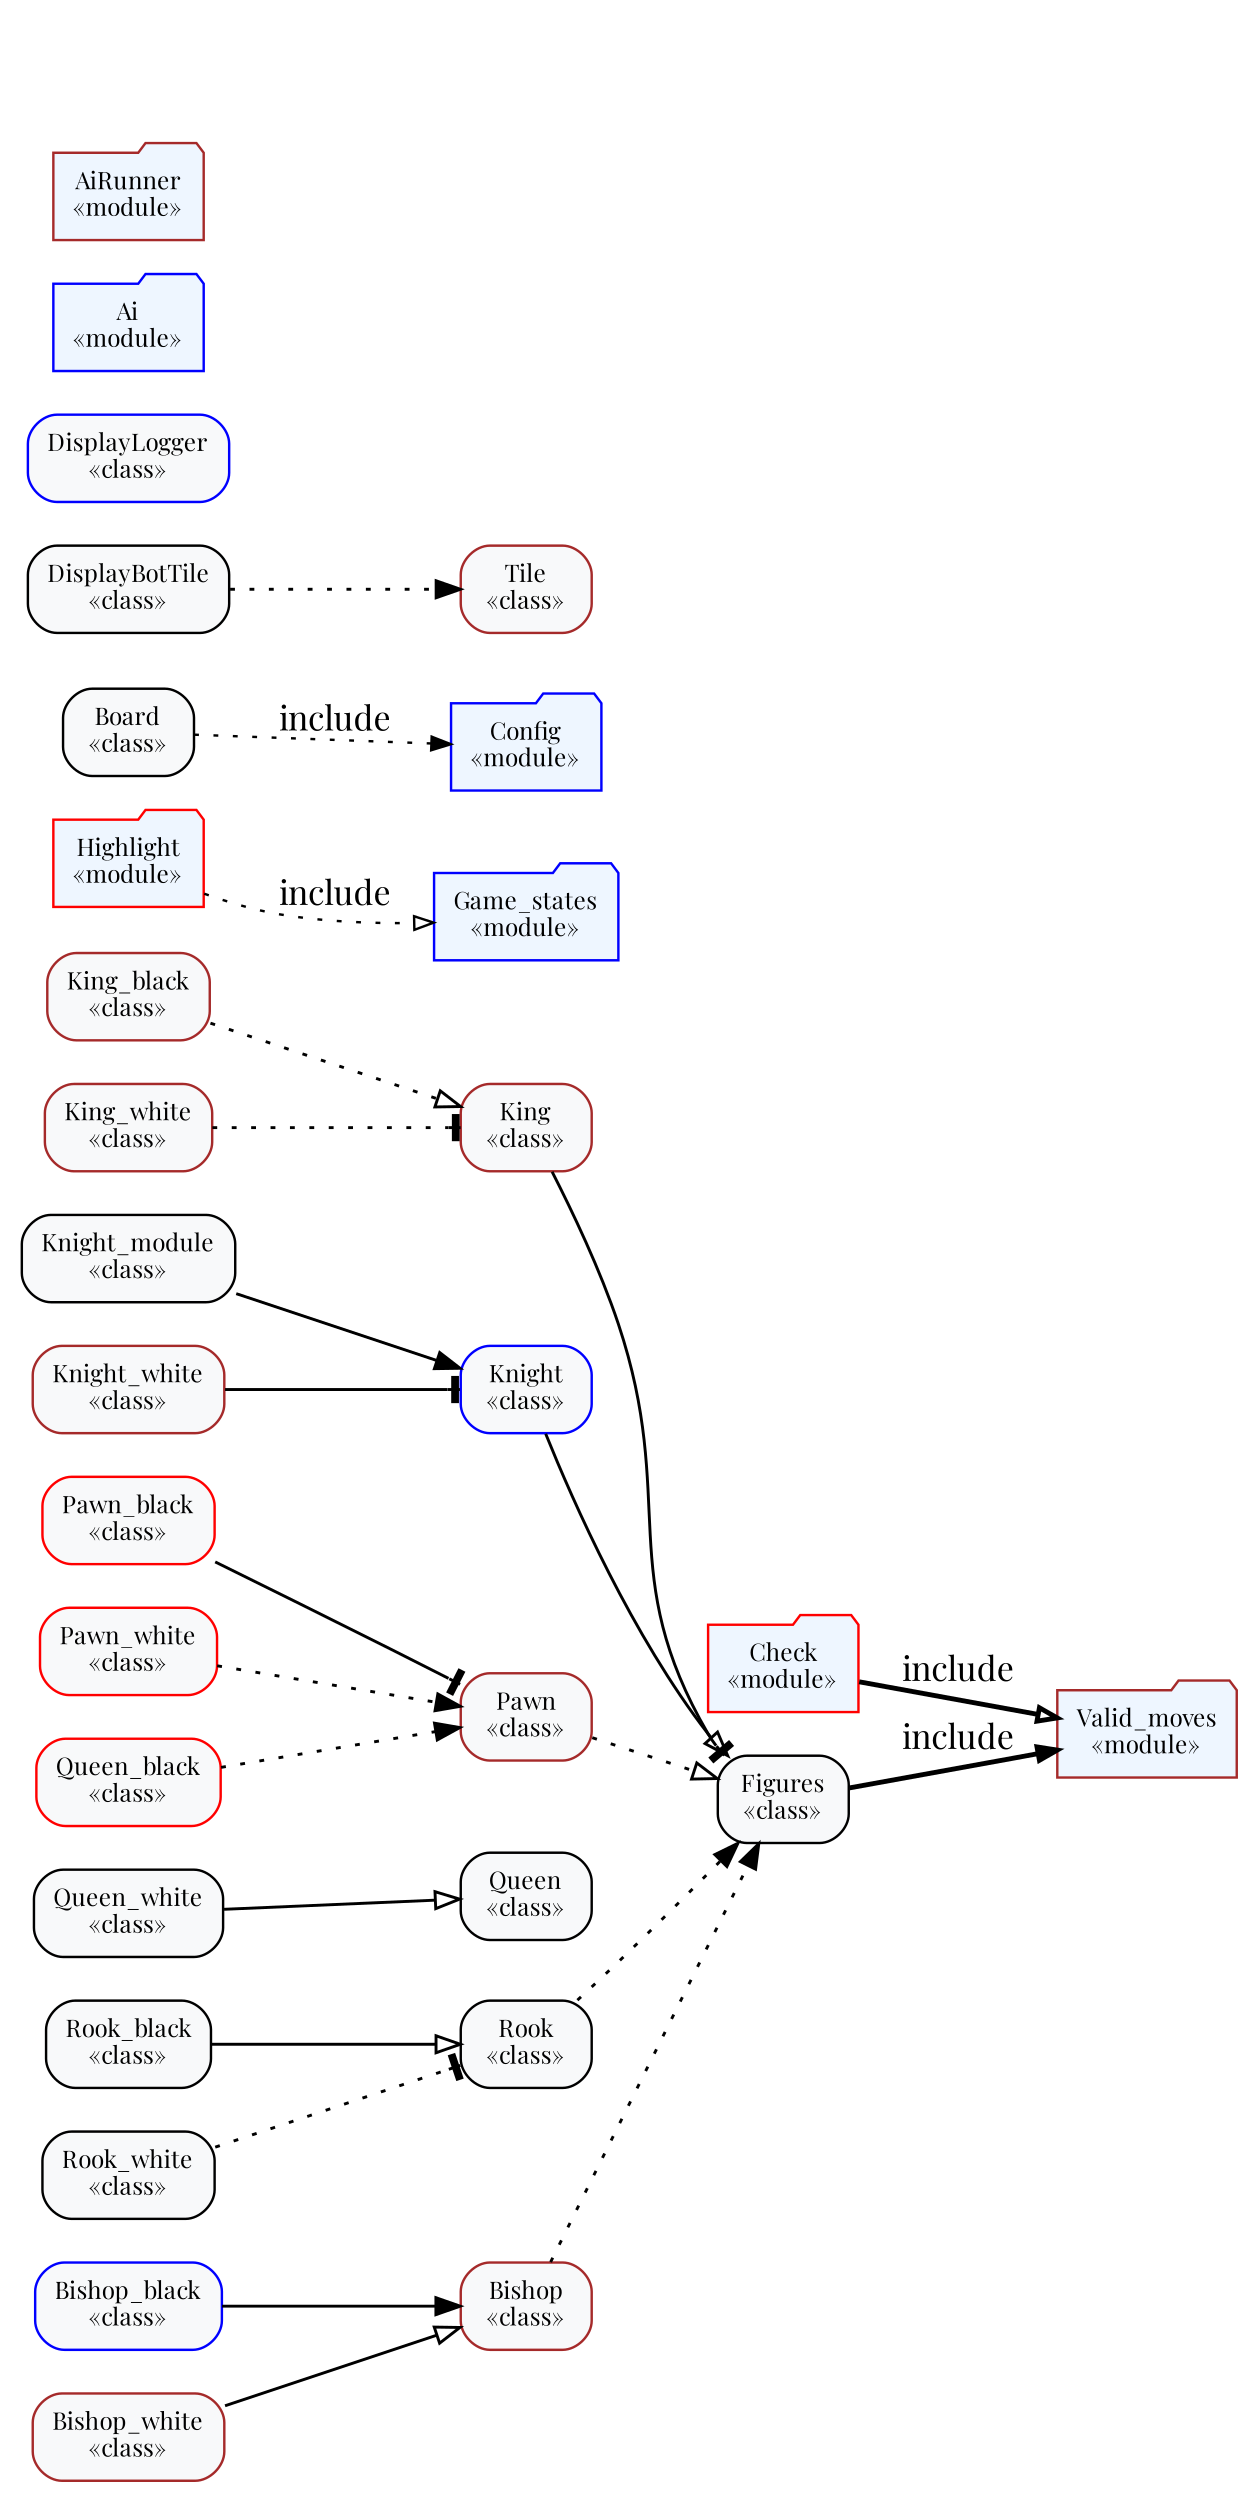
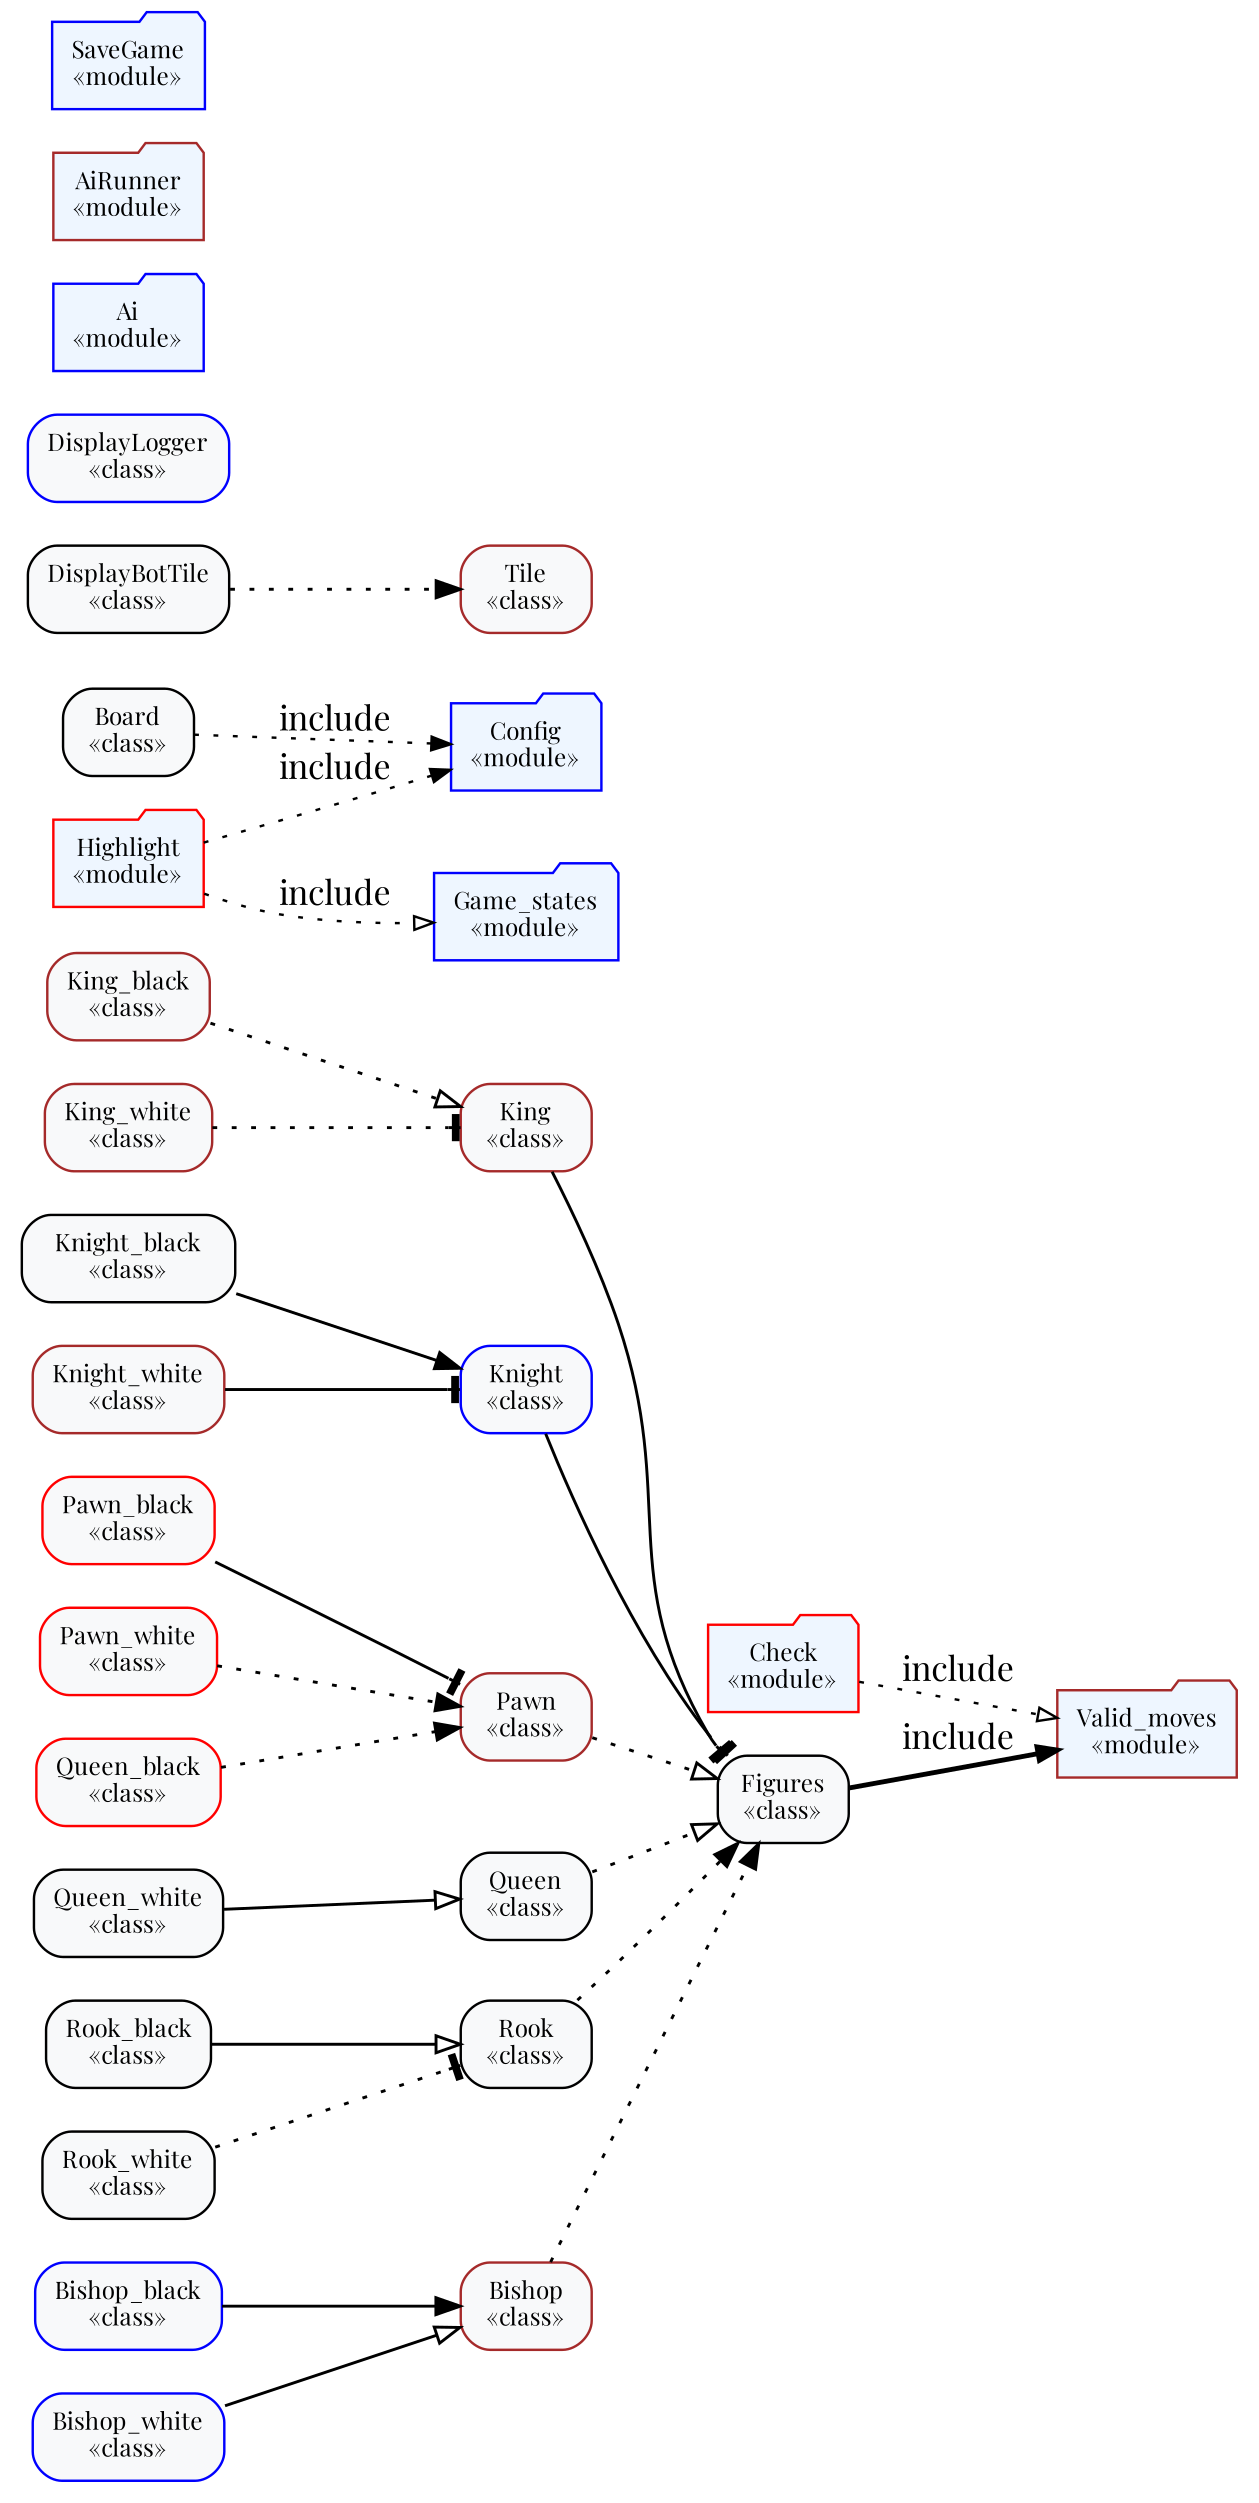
  digraph {
    fontname="Playfair Display"
    rankdir=LR
    splines=true
    node [color=brown fillcolor="#f8f9fa" fontname="Playfair Display" fontsize=10 shape=box style="rounded,filled"]
    edge [arrowhead=normal arrowsize=1.0 fontname="Playfair Display" penwidth=1.2 style=dotted]
    n1 [label="Bishop\n«class»"]
    n2 [color=black label="Figures\n«class»"]
    n3 [fillcolor="#eef6ff" label="Valid_moves\n«module»" shape=folder]
    n4 [color=blue label="Bishop_black\n«class»"]
-   n5 [label="Bishop_white\n«class»"]
+   n5 [color=blue label="Bishop_white\n«class»"]
    n6 [color=black label="Board\n«class»"]
    n7 [color=blue fillcolor="#eef6ff" label="Config\n«module»" shape=folder]
    n8 [color=black label="DisplayBotTile\n«class»"]
    n9 [label="Tile\n«class»"]
    n10 [color=blue label="DisplayLogger\n«class»"]
    n11 [label="King\n«class»"]
    n12 [label="King_black\n«class»"]
    n13 [label="King_white\n«class»"]
    n14 [color=blue label="Knight\n«class»"]
-   n15 [color=black label="Knight_module\n«class»"]
+   n15 [color=black label="Knight_black\n«class»"]
    n16 [label="Knight_white\n«class»"]
    n17 [label="Pawn\n«class»"]
    n18 [color=red label="Pawn_black\n«class»"]
    n19 [color=red label="Pawn_white\n«class»"]
    n20 [color=black label="Queen\n«class»"]
    n21 [color=red label="Queen_black\n«class»"]
    n22 [color=black label="Queen_white\n«class»"]
    n23 [color=black label="Rook\n«class»"]
    n24 [color=black label="Rook_black\n«class»"]
    n25 [color=black label="Rook_white\n«class»"]
    n26 [color=blue fillcolor="#eef6ff" label="Ai\n«module»" shape=folder]
    n27 [fillcolor="#eef6ff" label="AiRunner\n«module»" shape=folder]
    n28 [color=red fillcolor="#eef6ff" label="Check\n«module»" shape=folder]
    n29 [color=blue fillcolor="#eef6ff" label="Game_states\n«module»" shape=folder]
    n30 [color=red fillcolor="#eef6ff" label="Highlight\n«module»" shape=folder]
+   n31 [color=blue fillcolor="#eef6ff" label="SaveGame\n«module»" shape=folder]
    n1 -> n2
    n2 -> n3 [arrowsize=0.8 label=include style=bold penwidth=""]
    n4 -> n1 [style=bold]
    n5 -> n1 [arrowhead=onormal style=bold]
    n6 -> n7 [arrowsize=0.8 label=include penwidth=""]
    n8 -> n9
    n11 -> n2 [arrowhead=tee style=bold]
    n12 -> n11 [arrowhead=onormal]
    n13 -> n11 [arrowhead=tee]
-   n14 -> n2 [arrowhead=onormal style=bold]
+   n14 -> n2 [arrowhead=tee style=bold]
    n15 -> n14 [style=bold]
    n16 -> n14 [arrowhead=tee style=bold]
    n17 -> n2 [arrowhead=onormal]
    n18 -> n17 [arrowhead=tee style=bold]
    n19 -> n17
+   n20 -> n2 [arrowhead=onormal]
    n21 -> n17
    n22 -> n20 [arrowhead=onormal style=bold]
    n23 -> n2
    n24 -> n23 [arrowhead=onormal style=bold]
    n25 -> n23 [arrowhead=tee]
-   n28 -> n3 [arrowhead=onormal arrowsize=0.8 label=include style=bold penwidth=""]
+   n28 -> n3 [arrowhead=onormal arrowsize=0.8 label=include penwidth=""]
+   n30 -> n7 [arrowsize=0.8 label=include penwidth=""]
    n30 -> n29 [arrowhead=onormal arrowsize=0.8 label=include penwidth=""]
  }
